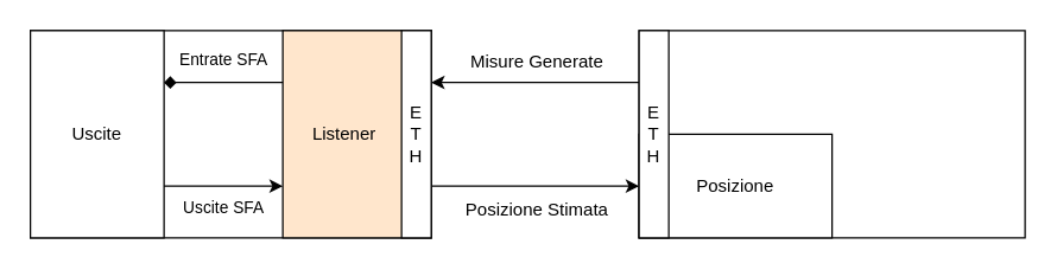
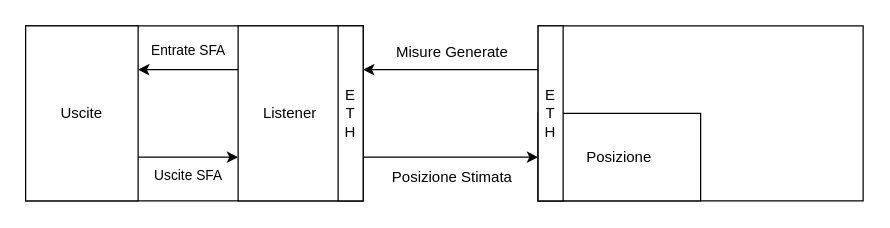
  <mxCell id="0" />
  <mxCell id="1" parent="0" />
  <mxCell id="2" value="" style="rounded=0;whiteSpace=wrap;html=1;" vertex="1" parent="1"><mxGeometry x="20" y="20" width="270" height="140" as="geometry" /></mxCell>
- <mxCell id="3" value="Listener&amp;nbsp; &amp;nbsp; &amp;nbsp;" style="rounded=0;whiteSpace=wrap;html=1;fillColor=#ffe6cc;" vertex="1" parent="1"><mxGeometry x="190" y="20" width="100" height="140" as="geometry" /></mxCell>
+ <mxCell id="3" value="Listener&amp;nbsp; &amp;nbsp; &amp;nbsp;" style="rounded=0;whiteSpace=wrap;html=1;" vertex="1" parent="1"><mxGeometry x="190" y="20" width="100" height="140" as="geometry" /></mxCell>
  <mxCell id="4" value="" style="endArrow=classic;html=1;entryX=1;entryY=0.25;entryDx=0;entryDy=0;exitX=0;exitY=0.25;exitDx=0;exitDy=0;" edge="1" parent="1" source="14" target="13"><mxGeometry width="50" height="50" relative="1" as="geometry"><mxPoint x="240" y="230" as="sourcePoint" /><mxPoint x="190" y="160" as="targetPoint" /><Array as="points"><mxPoint x="360" y="55" /></Array></mxGeometry></mxCell>
  <mxCell id="5" value="Misure Generate" style="text;html=1;resizable=0;points=[];align=center;verticalAlign=middle;labelBackgroundColor=#ffffff;" vertex="1" connectable="0" parent="4"><mxGeometry x="0.329" y="-1" relative="1" as="geometry"><mxPoint x="23" y="-14" as="offset" /></mxGeometry></mxCell>
  <mxCell id="6" value="" style="rounded=0;whiteSpace=wrap;html=1;" vertex="1" parent="1"><mxGeometry x="430" y="20" width="260" height="140" as="geometry" /></mxCell>
  <mxCell id="7" value="Posizione" style="rounded=0;whiteSpace=wrap;html=1;" vertex="1" parent="1"><mxGeometry x="430" y="90" width="130" height="70" as="geometry" /></mxCell>
  <mxCell id="8" value="Uscite" style="rounded=0;whiteSpace=wrap;html=1;" vertex="1" parent="1"><mxGeometry x="20" y="20" width="90" height="140" as="geometry" /></mxCell>
- <mxCell id="9" value="Entrate SFA" style="endArrow=diamond;html=1;exitX=0;exitY=0.25;exitDx=0;exitDy=0;entryX=1;entryY=0.25;entryDx=0;entryDy=0;" edge="1" parent="1" source="3" target="8"><mxGeometry y="-15" width="50" height="50" relative="1" as="geometry"><mxPoint x="20" y="310" as="sourcePoint" /><mxPoint x="70" y="260" as="targetPoint" /><Array as="points" /><mxPoint as="offset" /></mxGeometry></mxCell>
+ <mxCell id="9" value="Entrate SFA" style="endArrow=classic;html=1;exitX=0;exitY=0.25;exitDx=0;exitDy=0;entryX=1;entryY=0.25;entryDx=0;entryDy=0;" edge="1" parent="1" source="3" target="8"><mxGeometry y="-15" width="50" height="50" relative="1" as="geometry"><mxPoint x="20" y="310" as="sourcePoint" /><mxPoint x="70" y="260" as="targetPoint" /><Array as="points" /><mxPoint as="offset" /></mxGeometry></mxCell>
  <mxCell id="10" value="Uscite SFA" style="endArrow=classic;html=1;exitX=1;exitY=0.75;exitDx=0;exitDy=0;" edge="1" parent="1" source="8"><mxGeometry y="-15" width="50" height="50" relative="1" as="geometry"><mxPoint x="20" y="310" as="sourcePoint" /><mxPoint x="190" y="125" as="targetPoint" /><mxPoint as="offset" /></mxGeometry></mxCell>
  <mxCell id="11" value="" style="endArrow=classic;html=1;exitX=1;exitY=0.75;exitDx=0;exitDy=0;entryX=0;entryY=0.5;entryDx=0;entryDy=0;" edge="1" parent="1" source="13" target="7"><mxGeometry width="50" height="50" relative="1" as="geometry"><mxPoint x="20" y="330" as="sourcePoint" /><mxPoint x="70" y="280" as="targetPoint" /></mxGeometry></mxCell>
  <mxCell id="12" value="Posizione Stimata" style="text;html=1;resizable=0;points=[];align=center;verticalAlign=middle;labelBackgroundColor=#ffffff;" vertex="1" connectable="0" parent="11"><mxGeometry x="-0.343" y="2" relative="1" as="geometry"><mxPoint x="24" y="17" as="offset" /></mxGeometry></mxCell>
  <mxCell id="13" value="E&lt;br&gt;T&lt;br&gt;H" style="rounded=0;whiteSpace=wrap;html=1;" vertex="1" parent="1"><mxGeometry x="270" y="20" width="20" height="140" as="geometry" /></mxCell>
  <mxCell id="14" value="E&lt;br&gt;T&lt;br&gt;H" style="rounded=0;whiteSpace=wrap;html=1;" vertex="1" parent="1"><mxGeometry x="430" y="20" width="20" height="140" as="geometry" /></mxCell>
